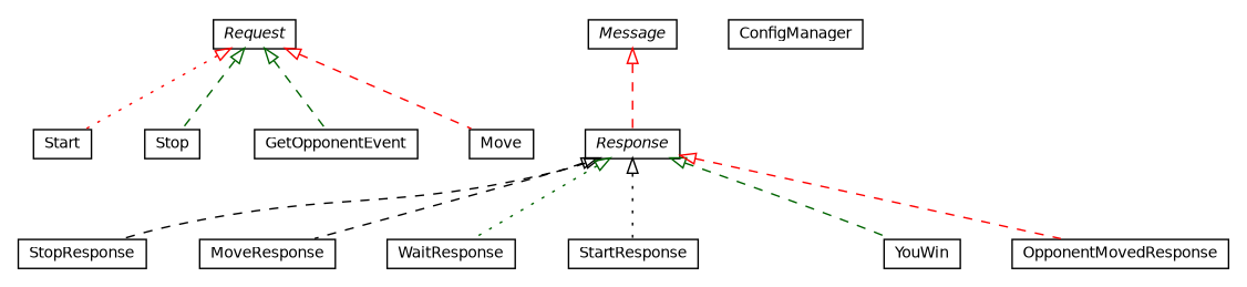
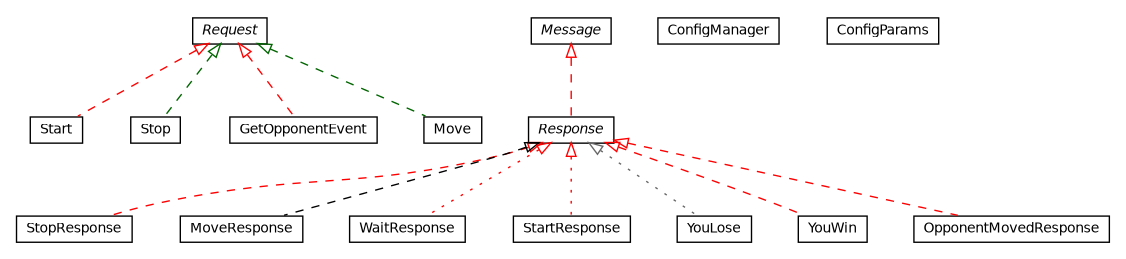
  digraph {
    nodesep=0.25
    ranksep=0.5
    node [fontcolor=black fontname=Helvetica fontsize=10.0 shape=plaintext]
    edge [arrowtail=empty color=red dir=back fontname=Helvetica fontsize=10 headport=p labelfontname=Helvetica labelfontsize=10 style=dashed tailport=p]
    n1 [label=<<table title="edu.proz.checkers.infrastructure.Start" border="0" cellborder="1" cellspacing="0" cellpadding="2" port="p" href="./Start.html"> 		<tr><td><table border="0" cellspacing="0" cellpadding="1"> <tr><td align="center" balign="center"> Start </td></tr> 		</table></td></tr> 		</table>>]
    n2 [label=<<table title="edu.proz.checkers.infrastructure.StopResponse" border="0" cellborder="1" cellspacing="0" cellpadding="2" port="p" href="./StopResponse.html"> 		<tr><td><table border="0" cellspacing="0" cellpadding="1"> <tr><td align="center" balign="center"> StopResponse </td></tr> 		</table></td></tr> 		</table>>]
    n3 [label=<<table title="edu.proz.checkers.infrastructure.MoveResponse" border="0" cellborder="1" cellspacing="0" cellpadding="2" port="p" href="./MoveResponse.html"> 		<tr><td><table border="0" cellspacing="0" cellpadding="1"> <tr><td align="center" balign="center"> MoveResponse </td></tr> 		</table></td></tr> 		</table>>]
    n4 [label=<<table title="edu.proz.checkers.infrastructure.Stop" border="0" cellborder="1" cellspacing="0" cellpadding="2" port="p" href="./Stop.html"> 		<tr><td><table border="0" cellspacing="0" cellpadding="1"> <tr><td align="center" balign="center"> Stop </td></tr> 		</table></td></tr> 		</table>>]
    n5 [label=<<table title="edu.proz.checkers.infrastructure.GetOpponentEvent" border="0" cellborder="1" cellspacing="0" cellpadding="2" port="p" href="./GetOpponentEvent.html"> 		<tr><td><table border="0" cellspacing="0" cellpadding="1"> <tr><td align="center" balign="center"> GetOpponentEvent </td></tr> 		</table></td></tr> 		</table>>]
    n6 [label=<<table title="edu.proz.checkers.infrastructure.Response" border="0" cellborder="1" cellspacing="0" cellpadding="2" port="p" href="./Response.html"> 		<tr><td><table border="0" cellspacing="0" cellpadding="1"> <tr><td align="center" balign="center"><font face="Helvetica-Oblique"> Response </font></td></tr> 		</table></td></tr> 		</table>>]
    n7 [label=<<table title="edu.proz.checkers.infrastructure.WaitResponse" border="0" cellborder="1" cellspacing="0" cellpadding="2" port="p" href="./WaitResponse.html"> 		<tr><td><table border="0" cellspacing="0" cellpadding="1"> <tr><td align="center" balign="center"> WaitResponse </td></tr> 		</table></td></tr> 		</table>>]
    n8 [label=<<table title="edu.proz.checkers.infrastructure.StartResponse" border="0" cellborder="1" cellspacing="0" cellpadding="2" port="p" href="./StartResponse.html"> 		<tr><td><table border="0" cellspacing="0" cellpadding="1"> <tr><td align="center" balign="center"> StartResponse </td></tr> 		</table></td></tr> 		</table>>]
+   n9 [label=<<table title="edu.proz.checkers.infrastructure.YouLose" border="0" cellborder="1" cellspacing="0" cellpadding="2" port="p" href="./YouLose.html"> 		<tr><td><table border="0" cellspacing="0" cellpadding="1"> <tr><td align="center" balign="center"> YouLose </td></tr> 		</table></td></tr> 		</table>>]
    n10 [label=<<table title="edu.proz.checkers.infrastructure.YouWin" border="0" cellborder="1" cellspacing="0" cellpadding="2" port="p" href="./YouWin.html"> 		<tr><td><table border="0" cellspacing="0" cellpadding="1"> <tr><td align="center" balign="center"> YouWin </td></tr> 		</table></td></tr> 		</table>>]
    n11 [label=<<table title="edu.proz.checkers.infrastructure.OpponentMovedResponse" border="0" cellborder="1" cellspacing="0" cellpadding="2" port="p" href="./OpponentMovedResponse.html"> 		<tr><td><table border="0" cellspacing="0" cellpadding="1"> <tr><td align="center" balign="center"> OpponentMovedResponse </td></tr> 		</table></td></tr> 		</table>>]
    n12 [label=<<table title="edu.proz.checkers.infrastructure.Move" border="0" cellborder="1" cellspacing="0" cellpadding="2" port="p" href="./Move.html"> 		<tr><td><table border="0" cellspacing="0" cellpadding="1"> <tr><td align="center" balign="center"> Move </td></tr> 		</table></td></tr> 		</table>>]
    n13 [label=<<table title="edu.proz.checkers.infrastructure.ConfigManager" border="0" cellborder="1" cellspacing="0" cellpadding="2" port="p" href="./ConfigManager.html"> 		<tr><td><table border="0" cellspacing="0" cellpadding="1"> <tr><td align="center" balign="center"> ConfigManager </td></tr> 		</table></td></tr> 		</table>>]
    n14 [label=<<table title="edu.proz.checkers.infrastructure.Message" border="0" cellborder="1" cellspacing="0" cellpadding="2" port="p" href="./Message.html"> 		<tr><td><table border="0" cellspacing="0" cellpadding="1"> <tr><td align="center" balign="center"><font face="Helvetica-Oblique"> Message </font></td></tr> 		</table></td></tr> 		</table>>]
    n15 [label=<<table title="edu.proz.checkers.infrastructure.Request" border="0" cellborder="1" cellspacing="0" cellpadding="2" port="p" href="./Request.html"> 		<tr><td><table border="0" cellspacing="0" cellpadding="1"> <tr><td align="center" balign="center"><font face="Helvetica-Oblique"> Request </font></td></tr> 		</table></td></tr> 		</table>>]
-   n6 -> n2 [color=black]
+   n16 [label=<<table title="edu.proz.checkers.infrastructure.ConfigParams" border="0" cellborder="1" cellspacing="0" cellpadding="2" port="p" href="./ConfigParams.html"> 		<tr><td><table border="0" cellspacing="0" cellpadding="1"> <tr><td align="center" balign="center"> ConfigParams </td></tr> 		</table></td></tr> 		</table>>]
+   n6 -> n2
    n6 -> n3 [color=black]
-   n6 -> n7 [color=darkgreen style=dotted]
-   n6 -> n8 [color=black style=dotted]
-   n6 -> n10 [color=darkgreen]
+   n6 -> n7 [style=dotted]
+   n6 -> n8 [style=dotted]
+   n6 -> n9 [color=gray40 style=dotted]
+   n6 -> n10
    n6 -> n11
    n14 -> n6
-   n15 -> n1 [style=dotted]
+   n15 -> n1
    n15 -> n4 [color=darkgreen]
-   n15 -> n5 [color=darkgreen]
-   n15 -> n12
+   n15 -> n5
+   n15 -> n12 [color=darkgreen]
  }
